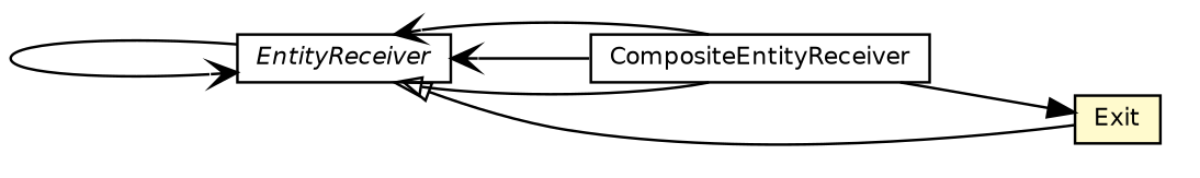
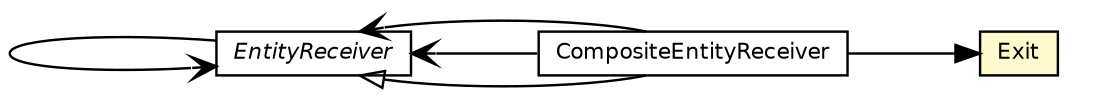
  digraph {
    nodesep=0.25
    rankdir=LR
    ranksep=0.5
    node [fontcolor=black fontname=Helvetica fontsize=9.0 shape=plaintext]
    edge [arrowhead=open color=black fontcolor=black fontname=Helvetica fontsize=10.0 headport=p labelfontname=Helvetica labelfontsize=10 tailport=p]
    n1 [label=<<table title="jsl.modeling.elements.resource.EntityReceiver" border="0" cellborder="1" cellspacing="0" cellpadding="2" port="p" href="./EntityReceiver.html"> 		<tr><td><table border="0" cellspacing="0" cellpadding="1"> <tr><td align="center" balign="center"><font face="Helvetica-Oblique"> EntityReceiver </font></td></tr> 		</table></td></tr> 		</table>>]
    n2 [label=<<table title="jsl.modeling.elements.resource.CompositeEntityReceiver" border="0" cellborder="1" cellspacing="0" cellpadding="2" port="p" href="./CompositeEntityReceiver.html"> 		<tr><td><table border="0" cellspacing="0" cellpadding="1"> <tr><td align="center" balign="center"> CompositeEntityReceiver </td></tr> 		</table></td></tr> 		</table>>]
    n3 [label=<<table title="jsl.modeling.elements.resource.CompositeEntityReceiver.Exit" border="0" cellborder="1" cellspacing="0" cellpadding="2" port="p" bgcolor="lemonChiffon" href="./CompositeEntityReceiver.Exit.html"> 		<tr><td><table border="0" cellspacing="0" cellpadding="1"> <tr><td align="center" balign="center"> Exit </td></tr> 		</table></td></tr> 		</table>>]
    n1 -> n1
    n1 -> n2 [arrowtail=empty dir=back fontsize=10 arrowhead="" color="" fontcolor=""]
-   n1 -> n3 [arrowtail=empty dir=back fontsize=10 arrowhead="" color="" fontcolor=""]
    n2 -> n1
    n2 -> n1
    n2 -> n3 [arrowhead=normal]
  }
